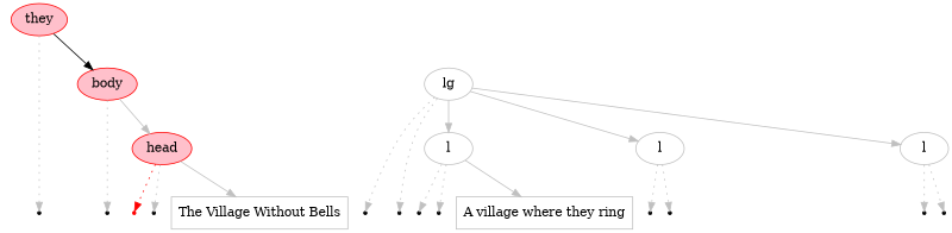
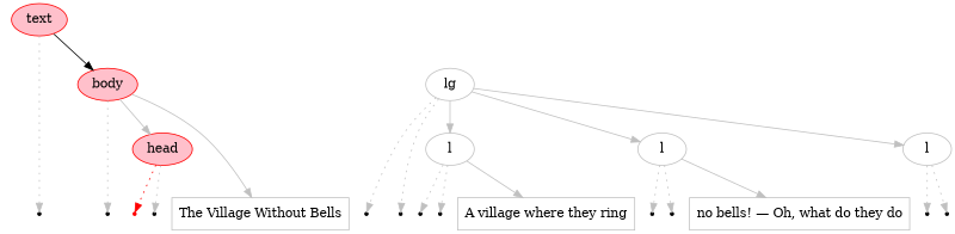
  digraph {
    fontname="DejaVu Serif"
    node [color=black fontname="DejaVu Serif" ordering=out shape=point]
    edge [fontname="DejaVu Serif" style=dotted color=gray]
    n1 [color=transparent label="text\nstart"]
    n2 [label="text\nend"]
    n3 [color=transparent label="body\nstart"]
    n4 [label="body\nend"]
    n5 [color=red label="head\nstart"]
    n6 [label="head\nend"]
    n7 [color=gray label="The Village Without Bells" shape=box]
    n8 [label="lg\nstart"]
    n9 [label="lg\nend"]
    n10 [label="l\nstart"]
    n11 [label="l\nend"]
    n12 [color=gray label="A village where they ring" shape=box]
    n13 [label="l\nstart"]
    n14 [label="l\nend"]
+   n15 [color=gray label="no bells! — Oh, what do they do" shape=box]
    n16 [label="l\nstart"]
    n17 [label="l\nend"]
-   n18 [color=red fillcolor=pink label=they shape=oval style=filled]
+   n18 [color=red fillcolor=pink label=text shape=oval style=filled]
    n19 [color=red fillcolor=pink label=body shape=oval style=filled]
    n20 [color=red fillcolor=pink label=head shape=oval style=filled]
    n21 [color=gray label=lg shape=oval]
    n22 [color=gray label=l shape=oval]
    n23 [color=gray label=l shape=oval]
    n24 [color=gray label=l shape=oval]
    subgraph sub_1 {
      rank=same
      n1
      n2
      n3
      n4
      n5
      n6
      n7
      n8
      n9
      n10
      n11
      n12
      n13
      n14
+     n15
      n16
      n17
    }
    n18 -> n1 [arrowhead=none style=invis color=""]
    n18 -> n2
    n18 -> n19 [color=black style=""]
    n19 -> n3 [arrowhead=none style=invis color=""]
    n19 -> n4
    n19 -> n20 [style=""]
    n20 -> n5 [color=red]
    n20 -> n6
-   n20 -> n7 [style=""]
+   n19 -> n7 [style=""]
    n21 -> n8
    n21 -> n9
    n21 -> n22 [style=""]
    n21 -> n23 [style=""]
    n21 -> n24 [style=""]
    n22 -> n10
    n22 -> n11
    n22 -> n12 [style=""]
    n23 -> n13
    n23 -> n14
+   n23 -> n15 [style=""]
    n24 -> n16
    n24 -> n17
  }
